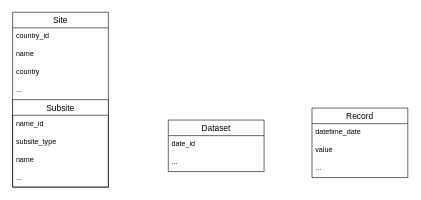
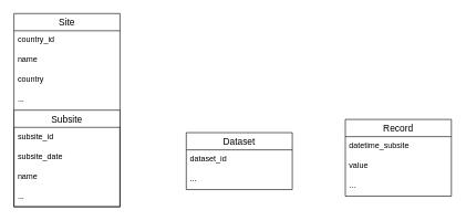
  <mxCell id="0" />
  <mxCell id="1" parent="0" />
  <mxCell id="2" value="Site" style="swimlane;fontStyle=0;childLayout=stackLayout;horizontal=1;startSize=26;horizontalStack=0;resizeParent=1;resizeParentMax=0;resizeLast=0;collapsible=1;marginBottom=0;align=center;fontSize=14;" parent="1" vertex="1"><mxGeometry x="20" y="20" width="160" height="292" as="geometry" /></mxCell>
  <mxCell id="3" value="country_id" style="text;strokeColor=none;fillColor=none;spacingLeft=4;spacingRight=4;overflow=hidden;rotatable=0;points=[[0,0.5],[1,0.5]];portConstraint=eastwest;fontSize=12;" parent="2" vertex="1"><mxGeometry y="26" width="160" height="30" as="geometry" /></mxCell>
  <mxCell id="4" value="name" style="text;strokeColor=none;fillColor=none;spacingLeft=4;spacingRight=4;overflow=hidden;rotatable=0;points=[[0,0.5],[1,0.5]];portConstraint=eastwest;fontSize=12;" parent="2" vertex="1"><mxGeometry y="56" width="160" height="30" as="geometry" /></mxCell>
  <mxCell id="5" value="country" style="text;strokeColor=none;fillColor=none;spacingLeft=4;spacingRight=4;overflow=hidden;rotatable=0;points=[[0,0.5],[1,0.5]];portConstraint=eastwest;fontSize=12;" parent="2" vertex="1"><mxGeometry y="86" width="160" height="30" as="geometry" /></mxCell>
  <mxCell id="6" value="..." style="text;strokeColor=none;fillColor=none;spacingLeft=4;spacingRight=4;overflow=hidden;rotatable=0;points=[[0,0.5],[1,0.5]];portConstraint=eastwest;fontSize=12;" parent="2" vertex="1"><mxGeometry y="116" width="160" height="30" as="geometry" /></mxCell>
  <mxCell id="7" value="Subsite" style="swimlane;fontStyle=0;childLayout=stackLayout;horizontal=1;startSize=26;horizontalStack=0;resizeParent=1;resizeParentMax=0;resizeLast=0;collapsible=1;marginBottom=0;align=center;fontSize=14;" parent="2" vertex="1"><mxGeometry y="146" width="160" height="146" as="geometry" /></mxCell>
- <mxCell id="8" value="name_id" style="text;strokeColor=none;fillColor=none;spacingLeft=4;spacingRight=4;overflow=hidden;rotatable=0;points=[[0,0.5],[1,0.5]];portConstraint=eastwest;fontSize=12;" parent="7" vertex="1"><mxGeometry y="26" width="160" height="30" as="geometry" /></mxCell>
- <mxCell id="9" value="subsite_type" style="text;strokeColor=none;fillColor=none;spacingLeft=4;spacingRight=4;overflow=hidden;rotatable=0;points=[[0,0.5],[1,0.5]];portConstraint=eastwest;fontSize=12;" parent="7" vertex="1"><mxGeometry y="56" width="160" height="30" as="geometry" /></mxCell>
+ <mxCell id="8" value="subsite_id" style="text;strokeColor=none;fillColor=none;spacingLeft=4;spacingRight=4;overflow=hidden;rotatable=0;points=[[0,0.5],[1,0.5]];portConstraint=eastwest;fontSize=12;" parent="7" vertex="1"><mxGeometry y="26" width="160" height="30" as="geometry" /></mxCell>
+ <mxCell id="9" value="subsite_date" style="text;strokeColor=none;fillColor=none;spacingLeft=4;spacingRight=4;overflow=hidden;rotatable=0;points=[[0,0.5],[1,0.5]];portConstraint=eastwest;fontSize=12;" parent="7" vertex="1"><mxGeometry y="56" width="160" height="30" as="geometry" /></mxCell>
  <mxCell id="10" value="name" style="text;strokeColor=none;fillColor=none;spacingLeft=4;spacingRight=4;overflow=hidden;rotatable=0;points=[[0,0.5],[1,0.5]];portConstraint=eastwest;fontSize=12;" parent="7" vertex="1"><mxGeometry y="86" width="160" height="30" as="geometry" /></mxCell>
  <mxCell id="11" value="..." style="text;strokeColor=none;fillColor=none;spacingLeft=4;spacingRight=4;overflow=hidden;rotatable=0;points=[[0,0.5],[1,0.5]];portConstraint=eastwest;fontSize=12;" parent="7" vertex="1"><mxGeometry y="116" width="160" height="30" as="geometry" /></mxCell>
  <mxCell id="12" value="Record" style="swimlane;fontStyle=0;childLayout=stackLayout;horizontal=1;startSize=26;horizontalStack=0;resizeParent=1;resizeParentMax=0;resizeLast=0;collapsible=1;marginBottom=0;align=center;fontSize=14;" parent="1" vertex="1"><mxGeometry x="520" y="180" width="160" height="116" as="geometry" /></mxCell>
- <mxCell id="13" value="datetime_date" style="text;strokeColor=none;fillColor=none;spacingLeft=4;spacingRight=4;overflow=hidden;rotatable=0;points=[[0,0.5],[1,0.5]];portConstraint=eastwest;fontSize=12;" parent="12" vertex="1"><mxGeometry y="26" width="160" height="30" as="geometry" /></mxCell>
+ <mxCell id="13" value="datetime_subsite" style="text;strokeColor=none;fillColor=none;spacingLeft=4;spacingRight=4;overflow=hidden;rotatable=0;points=[[0,0.5],[1,0.5]];portConstraint=eastwest;fontSize=12;" parent="12" vertex="1"><mxGeometry y="26" width="160" height="30" as="geometry" /></mxCell>
  <mxCell id="14" value="value" style="text;strokeColor=none;fillColor=none;spacingLeft=4;spacingRight=4;overflow=hidden;rotatable=0;points=[[0,0.5],[1,0.5]];portConstraint=eastwest;fontSize=12;" parent="12" vertex="1"><mxGeometry y="56" width="160" height="30" as="geometry" /></mxCell>
  <mxCell id="15" value="..." style="text;strokeColor=none;fillColor=none;spacingLeft=4;spacingRight=4;overflow=hidden;rotatable=0;points=[[0,0.5],[1,0.5]];portConstraint=eastwest;fontSize=12;" parent="12" vertex="1"><mxGeometry y="86" width="160" height="30" as="geometry" /></mxCell>
  <mxCell id="16" value="Dataset" style="swimlane;fontStyle=0;childLayout=stackLayout;horizontal=1;startSize=26;horizontalStack=0;resizeParent=1;resizeParentMax=0;resizeLast=0;collapsible=1;marginBottom=0;align=center;fontSize=14;" parent="1" vertex="1"><mxGeometry x="280" y="200" width="160" height="86" as="geometry" /></mxCell>
- <mxCell id="17" value="date_id" style="text;strokeColor=none;fillColor=none;spacingLeft=4;spacingRight=4;overflow=hidden;rotatable=0;points=[[0,0.5],[1,0.5]];portConstraint=eastwest;fontSize=12;" parent="16" vertex="1"><mxGeometry y="26" width="160" height="30" as="geometry" /></mxCell>
+ <mxCell id="17" value="dataset_id" style="text;strokeColor=none;fillColor=none;spacingLeft=4;spacingRight=4;overflow=hidden;rotatable=0;points=[[0,0.5],[1,0.5]];portConstraint=eastwest;fontSize=12;" parent="16" vertex="1"><mxGeometry y="26" width="160" height="30" as="geometry" /></mxCell>
  <mxCell id="18" value="..." style="text;strokeColor=none;fillColor=none;spacingLeft=4;spacingRight=4;overflow=hidden;rotatable=0;points=[[0,0.5],[1,0.5]];portConstraint=eastwest;fontSize=12;" parent="16" vertex="1"><mxGeometry y="56" width="160" height="30" as="geometry" /></mxCell>
